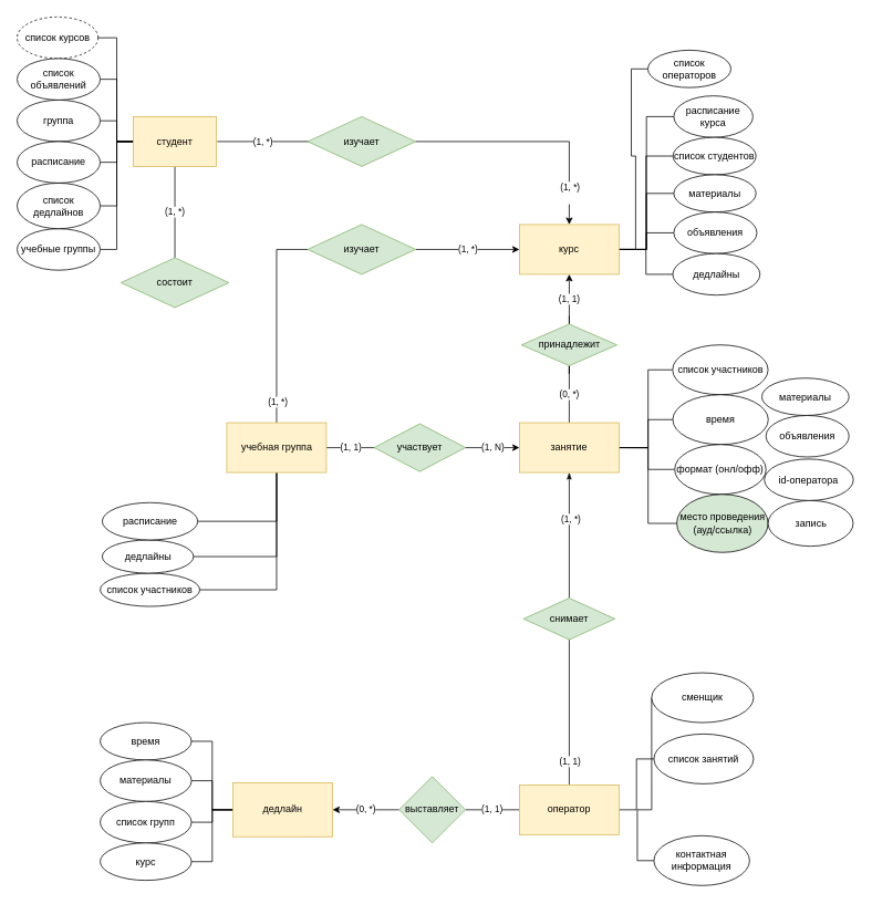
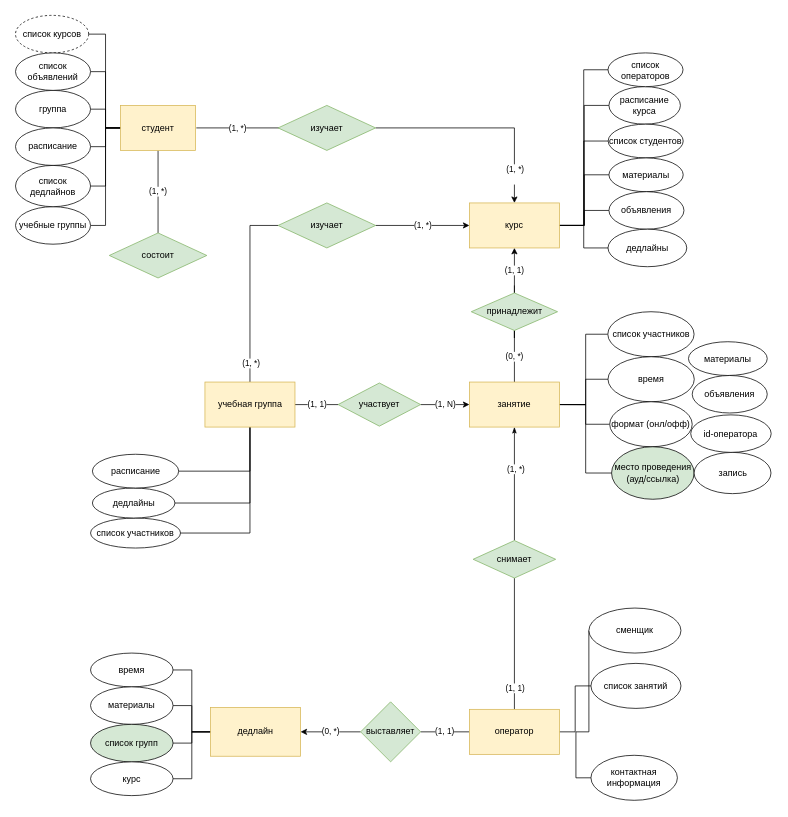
  <mxCell id="0" />
  <mxCell id="1" parent="0" />
  <mxCell id="2" value="(1, *)" style="edgeStyle=orthogonalEdgeStyle;rounded=0;orthogonalLoop=1;jettySize=auto;html=1;entryX=0;entryY=0.5;entryDx=0;entryDy=0;endArrow=none;endFill=0;" parent="1" edge="1"><mxGeometry relative="1" as="geometry"><mxPoint x="261" y="170" as="sourcePoint" /><mxPoint x="371" y="170" as="targetPoint" /></mxGeometry></mxCell>
  <mxCell id="3" value="(1, *)" style="edgeStyle=orthogonalEdgeStyle;rounded=0;orthogonalLoop=1;jettySize=auto;html=1;entryX=0.5;entryY=0;entryDx=0;entryDy=0;endArrow=none;endFill=0;" parent="1" edge="1"><mxGeometry relative="1" as="geometry"><mxPoint x="210" y="200" as="sourcePoint" /><mxPoint x="210" y="310" as="targetPoint" /></mxGeometry></mxCell>
  <mxCell id="4" style="edgeStyle=orthogonalEdgeStyle;rounded=0;orthogonalLoop=1;jettySize=auto;html=1;exitX=0;exitY=0.5;exitDx=0;exitDy=0;entryX=1;entryY=0.5;entryDx=0;entryDy=0;endArrow=none;endFill=0;strokeColor=#000000;" edge="1" parent="1" source="10" target="21"><mxGeometry relative="1" as="geometry"><Array as="points"><mxPoint x="140" y="170" /><mxPoint x="140" y="45" /></Array></mxGeometry></mxCell>
  <mxCell id="5" style="edgeStyle=orthogonalEdgeStyle;rounded=0;orthogonalLoop=1;jettySize=auto;html=1;exitX=0;exitY=0.5;exitDx=0;exitDy=0;entryX=1;entryY=0.5;entryDx=0;entryDy=0;endArrow=none;endFill=0;strokeColor=#000000;" edge="1" parent="1" source="10" target="23"><mxGeometry relative="1" as="geometry" /></mxCell>
  <mxCell id="6" style="edgeStyle=orthogonalEdgeStyle;rounded=0;orthogonalLoop=1;jettySize=auto;html=1;exitX=0;exitY=0.5;exitDx=0;exitDy=0;entryX=1;entryY=0.5;entryDx=0;entryDy=0;endArrow=none;endFill=0;strokeColor=#000000;" edge="1" parent="1" source="10" target="90"><mxGeometry relative="1" as="geometry"><Array as="points"><mxPoint x="140" y="170" /><mxPoint x="140" y="248" /></Array></mxGeometry></mxCell>
  <mxCell id="7" style="edgeStyle=orthogonalEdgeStyle;rounded=0;orthogonalLoop=1;jettySize=auto;html=1;exitX=0;exitY=0.5;exitDx=0;exitDy=0;entryX=1;entryY=0.5;entryDx=0;entryDy=0;endArrow=none;endFill=0;strokeColor=#000000;" edge="1" parent="1" source="10" target="62"><mxGeometry relative="1" as="geometry"><Array as="points"><mxPoint x="140" y="170" /><mxPoint x="140" y="300" /></Array></mxGeometry></mxCell>
  <mxCell id="8" style="edgeStyle=orthogonalEdgeStyle;rounded=0;orthogonalLoop=1;jettySize=auto;html=1;exitX=0;exitY=0.5;exitDx=0;exitDy=0;endArrow=none;endFill=0;strokeColor=#000000;" edge="1" parent="1" source="10" target="22"><mxGeometry relative="1" as="geometry" /></mxCell>
  <mxCell id="9" style="edgeStyle=orthogonalEdgeStyle;rounded=0;orthogonalLoop=1;jettySize=auto;html=1;exitX=0;exitY=0.5;exitDx=0;exitDy=0;entryX=1;entryY=0.5;entryDx=0;entryDy=0;endArrow=none;endFill=0;strokeColor=#000000;" edge="1" parent="1" source="10" target="91"><mxGeometry relative="1" as="geometry" /></mxCell>
  <mxCell id="10" value="студент" style="rounded=0;whiteSpace=wrap;html=1;fillColor=#fff2cc;strokeColor=#d6b656;" parent="1" vertex="1"><mxGeometry x="160" y="140" width="100" height="60" as="geometry" /></mxCell>
  <mxCell id="11" style="edgeStyle=orthogonalEdgeStyle;rounded=0;orthogonalLoop=1;jettySize=auto;html=1;exitX=1;exitY=0.5;exitDx=0;exitDy=0;entryX=0;entryY=0.5;entryDx=0;entryDy=0;endArrow=none;endFill=0;strokeColor=#000000;" edge="1" parent="1" source="17" target="46"><mxGeometry relative="1" as="geometry" /></mxCell>
  <mxCell id="12" style="edgeStyle=orthogonalEdgeStyle;rounded=0;orthogonalLoop=1;jettySize=auto;html=1;exitX=1;exitY=0.5;exitDx=0;exitDy=0;entryX=0;entryY=0.5;entryDx=0;entryDy=0;endArrow=none;endFill=0;strokeColor=#000000;" edge="1" parent="1" source="17" target="24"><mxGeometry relative="1" as="geometry" /></mxCell>
  <mxCell id="13" style="edgeStyle=orthogonalEdgeStyle;rounded=0;orthogonalLoop=1;jettySize=auto;html=1;exitX=1;exitY=0.5;exitDx=0;exitDy=0;entryX=0;entryY=0.5;entryDx=0;entryDy=0;endArrow=none;endFill=0;strokeColor=#000000;" edge="1" parent="1" source="17" target="43"><mxGeometry relative="1" as="geometry" /></mxCell>
  <mxCell id="14" style="edgeStyle=orthogonalEdgeStyle;rounded=0;orthogonalLoop=1;jettySize=auto;html=1;exitX=1;exitY=0.5;exitDx=0;exitDy=0;entryX=0;entryY=0.5;entryDx=0;entryDy=0;endArrow=none;endFill=0;strokeColor=#000000;" edge="1" parent="1" source="17" target="44"><mxGeometry relative="1" as="geometry" /></mxCell>
  <mxCell id="15" style="edgeStyle=orthogonalEdgeStyle;rounded=0;orthogonalLoop=1;jettySize=auto;html=1;exitX=1;exitY=0.5;exitDx=0;exitDy=0;endArrow=none;endFill=0;strokeColor=#000000;" edge="1" parent="1" source="17" target="45"><mxGeometry relative="1" as="geometry" /></mxCell>
  <mxCell id="16" style="edgeStyle=orthogonalEdgeStyle;rounded=0;orthogonalLoop=1;jettySize=auto;html=1;exitX=1;exitY=0.5;exitDx=0;exitDy=0;entryX=0;entryY=0.5;entryDx=0;entryDy=0;endArrow=none;endFill=0;strokeColor=#000000;" edge="1" parent="1" source="17" target="48"><mxGeometry relative="1" as="geometry" /></mxCell>
  <mxCell id="17" value="курс" style="rounded=0;whiteSpace=wrap;html=1;fillColor=#fff2cc;strokeColor=#d6b656;" parent="1" vertex="1"><mxGeometry x="625" y="270" width="120" height="60" as="geometry" /></mxCell>
  <mxCell id="18" style="edgeStyle=orthogonalEdgeStyle;rounded=0;orthogonalLoop=1;jettySize=auto;html=1;" parent="1" source="20" target="17" edge="1"><mxGeometry relative="1" as="geometry" /></mxCell>
  <mxCell id="19" value="&lt;div&gt;(1, *)&lt;/div&gt;&lt;div&gt;&lt;br&gt;&lt;/div&gt;" style="edgeLabel;html=1;align=center;verticalAlign=middle;resizable=0;points=[];" vertex="1" connectable="0" parent="18"><mxGeometry x="0.726" relative="1" as="geometry"><mxPoint as="offset" /></mxGeometry></mxCell>
  <mxCell id="20" value="изучает" style="rhombus;whiteSpace=wrap;html=1;fillColor=#d5e8d4;strokeColor=#82b366;" parent="1" vertex="1"><mxGeometry x="370" y="140" width="130" height="60" as="geometry" /></mxCell>
  <mxCell id="21" value="список курсов" style="ellipse;whiteSpace=wrap;html=1;dashed=1;" parent="1" vertex="1"><mxGeometry x="20" y="20" width="97.5" height="50" as="geometry" /></mxCell>
  <mxCell id="22" value="группа" style="ellipse;whiteSpace=wrap;html=1;" parent="1" vertex="1"><mxGeometry x="20" y="120" width="100" height="50" as="geometry" /></mxCell>
  <mxCell id="23" value="расписание" style="ellipse;whiteSpace=wrap;html=1;" parent="1" vertex="1"><mxGeometry x="20" y="170" width="100" height="50" as="geometry" /></mxCell>
  <mxCell id="24" value="расписание&lt;br&gt;курса" style="ellipse;whiteSpace=wrap;html=1;" parent="1" vertex="1"><mxGeometry x="811" y="115" width="95.25" height="50" as="geometry" /></mxCell>
  <mxCell id="25" value="(0, *)" style="edgeStyle=orthogonalEdgeStyle;rounded=0;orthogonalLoop=1;jettySize=auto;html=1;exitX=0.5;exitY=0;exitDx=0;exitDy=0;entryX=0.5;entryY=1;entryDx=0;entryDy=0;endArrow=none;endFill=0;" parent="1" source="30" target="35" edge="1"><mxGeometry relative="1" as="geometry" /></mxCell>
  <mxCell id="26" style="edgeStyle=orthogonalEdgeStyle;rounded=0;orthogonalLoop=1;jettySize=auto;html=1;exitX=1;exitY=0.5;exitDx=0;exitDy=0;entryX=0;entryY=0.5;entryDx=0;entryDy=0;endArrow=none;endFill=0;strokeColor=#000000;" edge="1" parent="1" source="30" target="38"><mxGeometry relative="1" as="geometry"><Array as="points"><mxPoint x="780" y="539" /><mxPoint x="780" y="565" /></Array></mxGeometry></mxCell>
  <mxCell id="27" style="edgeStyle=orthogonalEdgeStyle;rounded=0;orthogonalLoop=1;jettySize=auto;html=1;exitX=1;exitY=0.5;exitDx=0;exitDy=0;entryX=0;entryY=0.5;entryDx=0;entryDy=0;endArrow=none;endFill=0;strokeColor=#000000;" edge="1" parent="1" source="30" target="39"><mxGeometry relative="1" as="geometry"><Array as="points"><mxPoint x="780" y="539" /><mxPoint x="780" y="630" /></Array></mxGeometry></mxCell>
  <mxCell id="28" style="edgeStyle=orthogonalEdgeStyle;rounded=0;orthogonalLoop=1;jettySize=auto;html=1;exitX=1;exitY=0.5;exitDx=0;exitDy=0;endArrow=none;endFill=0;strokeColor=#000000;" edge="1" parent="1" source="30" target="37"><mxGeometry relative="1" as="geometry"><Array as="points"><mxPoint x="780" y="539" /><mxPoint x="780" y="505" /></Array></mxGeometry></mxCell>
  <mxCell id="29" style="edgeStyle=orthogonalEdgeStyle;rounded=0;orthogonalLoop=1;jettySize=auto;html=1;exitX=1;exitY=0.5;exitDx=0;exitDy=0;entryX=0;entryY=0.5;entryDx=0;entryDy=0;endArrow=none;endFill=0;strokeColor=#000000;" edge="1" parent="1" source="30" target="36"><mxGeometry relative="1" as="geometry"><Array as="points"><mxPoint x="780" y="539" /><mxPoint x="780" y="445" /></Array></mxGeometry></mxCell>
  <mxCell id="30" value="занятие" style="rounded=0;whiteSpace=wrap;html=1;fillColor=#fff2cc;strokeColor=#d6b656;" parent="1" vertex="1"><mxGeometry x="625" y="508.75" width="120" height="60" as="geometry" /></mxCell>
  <mxCell id="31" value="&lt;div&gt;(1, 1)&lt;/div&gt;" style="edgeStyle=orthogonalEdgeStyle;rounded=0;orthogonalLoop=1;jettySize=auto;html=1;" parent="1" edge="1"><mxGeometry relative="1" as="geometry"><mxPoint x="685" y="390" as="sourcePoint" /><mxPoint x="685" y="330" as="targetPoint" /></mxGeometry></mxCell>
  <mxCell id="32" style="edgeStyle=orthogonalEdgeStyle;rounded=0;orthogonalLoop=1;jettySize=auto;html=1;exitX=0.5;exitY=0;exitDx=0;exitDy=0;endArrow=none;endFill=0;strokeColor=#000000;" edge="1" parent="1" source="35"><mxGeometry relative="1" as="geometry"><mxPoint x="685" y="380" as="targetPoint" /></mxGeometry></mxCell>
  <mxCell id="33" style="edgeStyle=orthogonalEdgeStyle;rounded=0;orthogonalLoop=1;jettySize=auto;html=1;exitX=0.5;exitY=1;exitDx=0;exitDy=0;endArrow=none;endFill=0;strokeColor=#000000;" edge="1" parent="1" source="35"><mxGeometry relative="1" as="geometry"><mxPoint x="685" y="450" as="targetPoint" /></mxGeometry></mxCell>
  <mxCell id="34" style="edgeStyle=orthogonalEdgeStyle;rounded=0;orthogonalLoop=1;jettySize=auto;html=1;exitX=0.5;exitY=1;exitDx=0;exitDy=0;endArrow=none;endFill=0;strokeColor=#000000;" edge="1" parent="1" source="35"><mxGeometry relative="1" as="geometry"><mxPoint x="685" y="450" as="targetPoint" /></mxGeometry></mxCell>
  <mxCell id="35" value="принадлежит" style="rhombus;whiteSpace=wrap;html=1;fillColor=#d5e8d4;strokeColor=#82b366;" parent="1" vertex="1"><mxGeometry x="627.5" y="390" width="115" height="50" as="geometry" /></mxCell>
  <mxCell id="36" value="список участников" style="ellipse;whiteSpace=wrap;html=1;" parent="1" vertex="1"><mxGeometry x="809.5" y="415" width="115" height="60" as="geometry" /></mxCell>
  <mxCell id="37" value="время" style="ellipse;whiteSpace=wrap;html=1;" parent="1" vertex="1"><mxGeometry x="809.75" y="475" width="115" height="60" as="geometry" /></mxCell>
  <mxCell id="38" value="формат (онл/офф)" style="ellipse;whiteSpace=wrap;html=1;" parent="1" vertex="1"><mxGeometry x="812" y="535" width="110" height="60" as="geometry" /></mxCell>
  <mxCell id="39" value="место проведения (ауд/ссылка)" style="ellipse;whiteSpace=wrap;html=1;fillColor=#d5e8d4;" parent="1" vertex="1"><mxGeometry x="814.5" y="595" width="110" height="70" as="geometry" /></mxCell>
  <mxCell id="40" value="запись" style="ellipse;whiteSpace=wrap;html=1;" parent="1" vertex="1"><mxGeometry x="924.5" y="602.5" width="102.5" height="55" as="geometry" /></mxCell>
  <mxCell id="41" value="материалы" style="ellipse;whiteSpace=wrap;html=1;" parent="1" vertex="1"><mxGeometry x="917" y="455" width="105" height="45" as="geometry" /></mxCell>
  <mxCell id="42" value="объявления" style="ellipse;whiteSpace=wrap;html=1;" parent="1" vertex="1"><mxGeometry x="922" y="500" width="100" height="50" as="geometry" /></mxCell>
  <mxCell id="43" value="список студентов" style="ellipse;whiteSpace=wrap;html=1;" parent="1" vertex="1"><mxGeometry x="810" y="165" width="100" height="45" as="geometry" /></mxCell>
  <mxCell id="44" value="материалы" style="ellipse;whiteSpace=wrap;html=1;" parent="1" vertex="1"><mxGeometry x="811" y="210" width="99" height="45" as="geometry" /></mxCell>
  <mxCell id="45" value="объявления" style="ellipse;whiteSpace=wrap;html=1;" parent="1" vertex="1"><mxGeometry x="811" y="255" width="100" height="50" as="geometry" /></mxCell>
- <mxCell id="46" value="список операторов" style="ellipse;whiteSpace=wrap;html=1;" parent="1" vertex="1"><mxGeometry x="779.75" y="60" width="100" height="45" as="geometry" /></mxCell>
+ <mxCell id="46" value="список операторов" style="ellipse;whiteSpace=wrap;html=1;" parent="1" vertex="1"><mxGeometry x="809.75" y="70" width="100" height="45" as="geometry" /></mxCell>
  <mxCell id="47" value="id-оператора" style="ellipse;whiteSpace=wrap;html=1;" parent="1" vertex="1"><mxGeometry x="920" y="552.5" width="107.25" height="50" as="geometry" /></mxCell>
  <mxCell id="48" value="дедлайны" style="ellipse;whiteSpace=wrap;html=1;" parent="1" vertex="1"><mxGeometry x="809.75" y="305" width="105" height="50" as="geometry" /></mxCell>
  <mxCell id="49" value="(1, 1)" style="edgeStyle=orthogonalEdgeStyle;rounded=0;orthogonalLoop=1;jettySize=auto;html=1;endArrow=none;endFill=0;" parent="1" source="55" target="61" edge="1"><mxGeometry relative="1" as="geometry" /></mxCell>
  <mxCell id="50" style="edgeStyle=orthogonalEdgeStyle;rounded=0;orthogonalLoop=1;jettySize=auto;html=1;exitX=0.5;exitY=1;exitDx=0;exitDy=0;entryX=1;entryY=0.5;entryDx=0;entryDy=0;endArrow=none;endFill=0;strokeColor=#000000;" edge="1" parent="1" source="55" target="65"><mxGeometry relative="1" as="geometry" /></mxCell>
  <mxCell id="51" style="edgeStyle=orthogonalEdgeStyle;rounded=0;orthogonalLoop=1;jettySize=auto;html=1;exitX=0.5;exitY=1;exitDx=0;exitDy=0;entryX=1;entryY=0.5;entryDx=0;entryDy=0;endArrow=none;endFill=0;strokeColor=#000000;" edge="1" parent="1" source="55" target="64"><mxGeometry relative="1" as="geometry" /></mxCell>
  <mxCell id="52" style="edgeStyle=orthogonalEdgeStyle;rounded=0;orthogonalLoop=1;jettySize=auto;html=1;exitX=0.5;exitY=1;exitDx=0;exitDy=0;entryX=1;entryY=0.5;entryDx=0;entryDy=0;endArrow=none;endFill=0;strokeColor=#000000;" edge="1" parent="1" source="55" target="63"><mxGeometry relative="1" as="geometry" /></mxCell>
  <mxCell id="53" style="edgeStyle=orthogonalEdgeStyle;rounded=0;orthogonalLoop=1;jettySize=auto;html=1;exitX=0.5;exitY=0;exitDx=0;exitDy=0;entryX=0;entryY=0.5;entryDx=0;entryDy=0;endArrow=none;endFill=0;strokeColor=#000000;" edge="1" parent="1" source="55" target="57"><mxGeometry relative="1" as="geometry" /></mxCell>
  <mxCell id="54" value="(1, *)" style="edgeLabel;html=1;align=center;verticalAlign=middle;resizable=0;points=[];" vertex="1" connectable="0" parent="53"><mxGeometry x="-0.799" relative="1" as="geometry"><mxPoint x="1" as="offset" /></mxGeometry></mxCell>
  <mxCell id="55" value="учебная группа" style="rounded=0;whiteSpace=wrap;html=1;fillColor=#fff2cc;strokeColor=#d6b656;" parent="1" vertex="1"><mxGeometry x="272.5" y="508.75" width="120" height="60" as="geometry" /></mxCell>
  <mxCell id="56" value="(1, *)" style="edgeStyle=orthogonalEdgeStyle;rounded=0;orthogonalLoop=1;jettySize=auto;html=1;exitX=1;exitY=0.5;exitDx=0;exitDy=0;endArrow=classic;endFill=1;strokeColor=#000000;" edge="1" parent="1" source="57" target="17"><mxGeometry relative="1" as="geometry" /></mxCell>
  <mxCell id="57" value="изучает" style="rhombus;whiteSpace=wrap;html=1;fillColor=#d5e8d4;strokeColor=#82b366;" parent="1" vertex="1"><mxGeometry x="370" y="270" width="130" height="60" as="geometry" /></mxCell>
  <mxCell id="58" value="(1, N)" style="edgeStyle=orthogonalEdgeStyle;rounded=0;orthogonalLoop=1;jettySize=auto;html=1;entryX=0;entryY=0.5;entryDx=0;entryDy=0;" parent="1" source="61" target="30" edge="1"><mxGeometry relative="1" as="geometry" /></mxCell>
  <mxCell id="59" style="edgeStyle=orthogonalEdgeStyle;rounded=0;orthogonalLoop=1;jettySize=auto;html=1;exitX=0;exitY=0.5;exitDx=0;exitDy=0;endArrow=none;endFill=0;strokeColor=#000000;" edge="1" parent="1" source="61"><mxGeometry relative="1" as="geometry"><mxPoint x="450" y="539" as="targetPoint" /></mxGeometry></mxCell>
  <mxCell id="60" style="edgeStyle=orthogonalEdgeStyle;rounded=0;orthogonalLoop=1;jettySize=auto;html=1;exitX=1;exitY=0.5;exitDx=0;exitDy=0;endArrow=none;endFill=0;strokeColor=#000000;" edge="1" parent="1" source="61"><mxGeometry relative="1" as="geometry"><mxPoint x="560" y="539" as="targetPoint" /></mxGeometry></mxCell>
  <mxCell id="61" value="участвует" style="rhombus;whiteSpace=wrap;html=1;fillColor=#d5e8d4;strokeColor=#82b366;" parent="1" vertex="1"><mxGeometry x="450" y="510" width="110" height="57.5" as="geometry" /></mxCell>
  <mxCell id="62" value="учебные группы" style="ellipse;whiteSpace=wrap;html=1;" parent="1" vertex="1"><mxGeometry x="20" y="275" width="100" height="50" as="geometry" /></mxCell>
  <mxCell id="63" value="список участников" style="ellipse;whiteSpace=wrap;html=1;" parent="1" vertex="1"><mxGeometry x="120" y="690" width="120" height="40" as="geometry" /></mxCell>
  <mxCell id="64" value="дедлайны" style="ellipse;whiteSpace=wrap;html=1;" parent="1" vertex="1"><mxGeometry x="122.5" y="650" width="110" height="40" as="geometry" /></mxCell>
  <mxCell id="65" value="расписание" style="ellipse;whiteSpace=wrap;html=1;" parent="1" vertex="1"><mxGeometry x="122.5" y="605" width="115" height="45" as="geometry" /></mxCell>
  <mxCell id="66" value="состоит" style="rhombus;whiteSpace=wrap;html=1;fillColor=#d5e8d4;strokeColor=#82b366;" parent="1" vertex="1"><mxGeometry x="145" y="310" width="130" height="60" as="geometry" /></mxCell>
  <mxCell id="67" value="(1, 1)" style="edgeStyle=orthogonalEdgeStyle;rounded=0;orthogonalLoop=1;jettySize=auto;html=1;entryX=1;entryY=0.5;entryDx=0;entryDy=0;endArrow=none;endFill=0;" parent="1" source="72" target="89" edge="1"><mxGeometry relative="1" as="geometry" /></mxCell>
  <mxCell id="68" style="edgeStyle=orthogonalEdgeStyle;rounded=0;orthogonalLoop=1;jettySize=auto;html=1;exitX=1;exitY=0.5;exitDx=0;exitDy=0;entryX=0;entryY=0.5;entryDx=0;entryDy=0;endArrow=none;endFill=0;strokeColor=#000000;" edge="1" parent="1" source="72" target="76"><mxGeometry relative="1" as="geometry"><Array as="points"><mxPoint x="766" y="975" /><mxPoint x="766" y="914" /></Array></mxGeometry></mxCell>
  <mxCell id="69" style="edgeStyle=orthogonalEdgeStyle;rounded=0;orthogonalLoop=1;jettySize=auto;html=1;exitX=0;exitY=0.5;exitDx=0;exitDy=0;entryX=0;entryY=0.5;entryDx=0;entryDy=0;endArrow=none;endFill=0;strokeColor=#000000;" edge="1" parent="1" source="78" target="77"><mxGeometry relative="1" as="geometry"><Array as="points"><mxPoint x="767" y="1036" /><mxPoint x="767" y="975" /></Array></mxGeometry></mxCell>
  <mxCell id="70" style="edgeStyle=orthogonalEdgeStyle;rounded=0;orthogonalLoop=1;jettySize=auto;html=1;exitX=0.5;exitY=0;exitDx=0;exitDy=0;entryX=0.5;entryY=1;entryDx=0;entryDy=0;endArrow=none;endFill=0;strokeColor=#000000;" edge="1" parent="1" source="72" target="75"><mxGeometry relative="1" as="geometry" /></mxCell>
  <mxCell id="71" value="&lt;div&gt;(1, 1)&lt;/div&gt;" style="edgeLabel;html=1;align=center;verticalAlign=middle;resizable=0;points=[];" vertex="1" connectable="0" parent="70"><mxGeometry x="-0.669" relative="1" as="geometry"><mxPoint as="offset" /></mxGeometry></mxCell>
  <mxCell id="72" value="оператор" style="rounded=0;whiteSpace=wrap;html=1;fillColor=#fff2cc;strokeColor=#d6b656;" parent="1" vertex="1"><mxGeometry x="625" y="945" width="120" height="60" as="geometry" /></mxCell>
  <mxCell id="73" style="edgeStyle=orthogonalEdgeStyle;rounded=0;orthogonalLoop=1;jettySize=auto;html=1;exitX=0.5;exitY=0;exitDx=0;exitDy=0;endArrow=classicThin;endFill=1;strokeColor=#000000;" edge="1" parent="1" source="75" target="30"><mxGeometry relative="1" as="geometry" /></mxCell>
  <mxCell id="74" value="(1, *)" style="edgeLabel;html=1;align=center;verticalAlign=middle;resizable=0;points=[];" vertex="1" connectable="0" parent="73"><mxGeometry x="0.269" y="-1" relative="1" as="geometry"><mxPoint as="offset" /></mxGeometry></mxCell>
  <mxCell id="75" value="снимает" style="rhombus;whiteSpace=wrap;html=1;fillColor=#d5e8d4;strokeColor=#82b366;" parent="1" vertex="1"><mxGeometry x="630" y="720" width="110" height="50" as="geometry" /></mxCell>
  <mxCell id="76" value="список занятий" style="ellipse;whiteSpace=wrap;html=1;" parent="1" vertex="1"><mxGeometry x="787" y="883.75" width="120" height="60" as="geometry" /></mxCell>
  <mxCell id="77" value="сменщик" style="ellipse;whiteSpace=wrap;html=1;" parent="1" vertex="1"><mxGeometry x="784.25" y="810" width="122.75" height="60" as="geometry" /></mxCell>
  <mxCell id="78" value="контактная информация" style="ellipse;whiteSpace=wrap;html=1;" parent="1" vertex="1"><mxGeometry x="787" y="1006.25" width="115.25" height="60" as="geometry" /></mxCell>
  <mxCell id="79" style="edgeStyle=orthogonalEdgeStyle;rounded=0;orthogonalLoop=1;jettySize=auto;html=1;exitX=0;exitY=0.5;exitDx=0;exitDy=0;entryX=1;entryY=0.5;entryDx=0;entryDy=0;endArrow=none;endFill=0;" edge="1" parent="1" source="83" target="84"><mxGeometry relative="1" as="geometry" /></mxCell>
  <mxCell id="80" style="edgeStyle=orthogonalEdgeStyle;rounded=0;orthogonalLoop=1;jettySize=auto;html=1;entryX=1;entryY=0.5;entryDx=0;entryDy=0;endArrow=none;endFill=0;" edge="1" parent="1" source="83" target="85"><mxGeometry relative="1" as="geometry" /></mxCell>
  <mxCell id="81" style="edgeStyle=orthogonalEdgeStyle;rounded=0;orthogonalLoop=1;jettySize=auto;html=1;entryX=1;entryY=0.5;entryDx=0;entryDy=0;endArrow=none;endFill=0;" edge="1" parent="1" source="83" target="86"><mxGeometry relative="1" as="geometry" /></mxCell>
  <mxCell id="82" style="edgeStyle=orthogonalEdgeStyle;rounded=0;orthogonalLoop=1;jettySize=auto;html=1;exitX=0;exitY=0.5;exitDx=0;exitDy=0;entryX=1;entryY=0.5;entryDx=0;entryDy=0;endArrow=none;endFill=0;" edge="1" parent="1" source="83" target="87"><mxGeometry relative="1" as="geometry" /></mxCell>
  <mxCell id="83" value="дедлайн" style="rounded=0;whiteSpace=wrap;html=1;fillColor=#fff2cc;strokeColor=#d6b656;" parent="1" vertex="1"><mxGeometry x="280" y="942.5" width="120" height="65" as="geometry" /></mxCell>
  <mxCell id="84" value="время" style="ellipse;whiteSpace=wrap;html=1;" parent="1" vertex="1"><mxGeometry x="120" y="870" width="110" height="45" as="geometry" /></mxCell>
  <mxCell id="85" value="материалы" style="ellipse;whiteSpace=wrap;html=1;" parent="1" vertex="1"><mxGeometry x="120" y="915" width="110" height="50" as="geometry" /></mxCell>
- <mxCell id="86" value="список групп" style="ellipse;whiteSpace=wrap;html=1;" parent="1" vertex="1"><mxGeometry x="120" y="965" width="110" height="50" as="geometry" /></mxCell>
+ <mxCell id="86" value="список групп" style="ellipse;whiteSpace=wrap;html=1;fillColor=#d5e8d4;" parent="1" vertex="1"><mxGeometry x="120" y="965" width="110" height="50" as="geometry" /></mxCell>
  <mxCell id="87" value="курс" style="ellipse;whiteSpace=wrap;html=1;" parent="1" vertex="1"><mxGeometry x="120" y="1015" width="110" height="45" as="geometry" /></mxCell>
  <mxCell id="88" value="(0, *)" style="edgeStyle=orthogonalEdgeStyle;rounded=0;orthogonalLoop=1;jettySize=auto;html=1;entryX=1;entryY=0.5;entryDx=0;entryDy=0;" parent="1" source="89" target="83" edge="1"><mxGeometry relative="1" as="geometry" /></mxCell>
  <mxCell id="89" value="выставляет" style="rhombus;whiteSpace=wrap;html=1;fillColor=#d5e8d4;strokeColor=#82b366;" parent="1" vertex="1"><mxGeometry x="480" y="935" width="80" height="80" as="geometry" /></mxCell>
  <mxCell id="90" value="список дедлайнов" style="ellipse;whiteSpace=wrap;html=1;" parent="1" vertex="1"><mxGeometry x="20" y="220" width="100" height="55" as="geometry" /></mxCell>
  <mxCell id="91" value="список объявлений" style="ellipse;whiteSpace=wrap;html=1;" parent="1" vertex="1"><mxGeometry x="20" y="70" width="100" height="50" as="geometry" /></mxCell>
